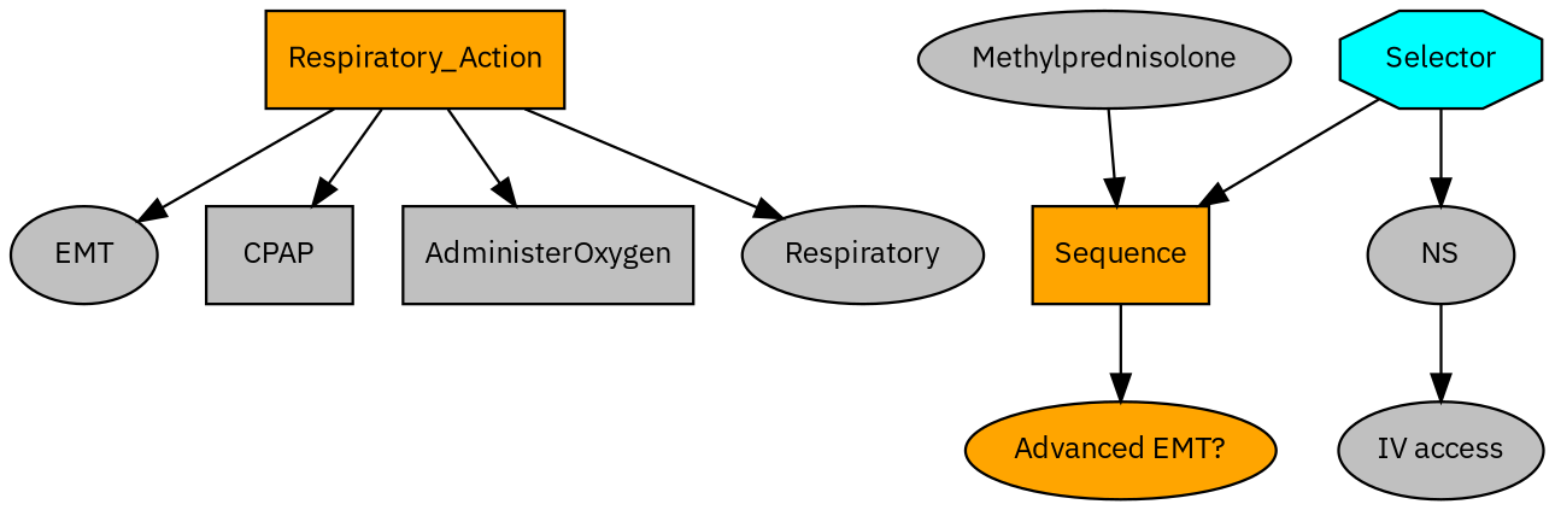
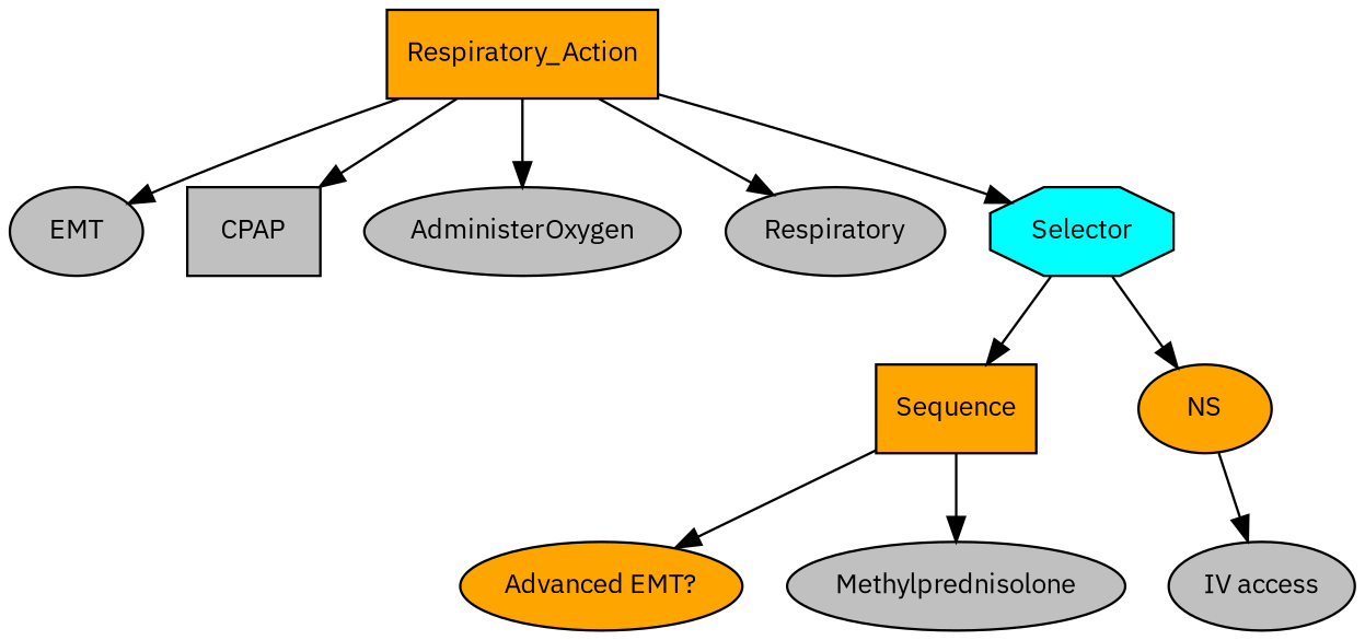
  digraph {
    fontname="IBM Plex Sans"
    node [fillcolor=gray fontcolor=black fontname="IBM Plex Sans" fontsize=11 shape=ellipse style=filled]
    edge [fontname="IBM Plex Sans"]
    Respiratory_Action [fillcolor=orange shape=box]
    n2 [label=EMT]
    CPAP [shape=box]
-   AdministerOxygen [shape=box]
+   AdministerOxygen
    n5 [label=Respiratory]
    Selector [fillcolor=cyan shape=octagon]
    Sequence [fillcolor=orange shape=box]
-   NS
+   NS [fillcolor=orange]
    "Advanced EMT?" [fillcolor=orange]
    Methylprednisolone
    "IV access"
    Respiratory_Action -> n2
    Respiratory_Action -> CPAP
    Respiratory_Action -> AdministerOxygen
    Respiratory_Action -> n5
+   Respiratory_Action -> Selector
    Selector -> Sequence
    Selector -> NS
    Sequence -> "Advanced EMT?"
-   Methylprednisolone -> Sequence
+   Sequence -> Methylprednisolone
    NS -> "IV access"
  }
